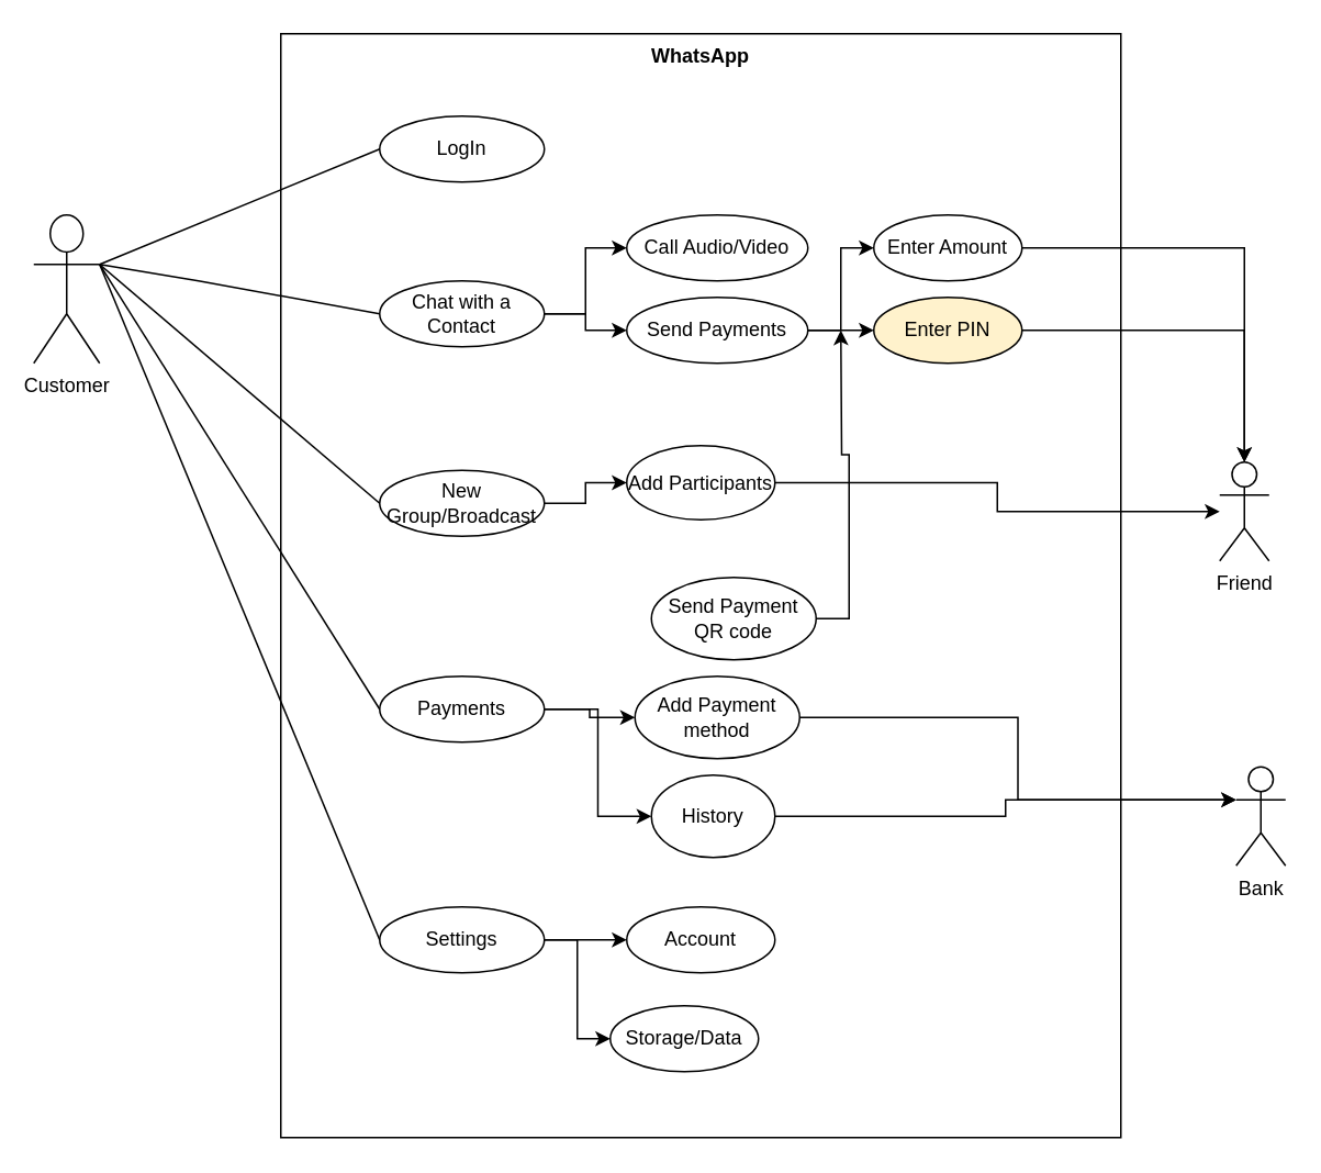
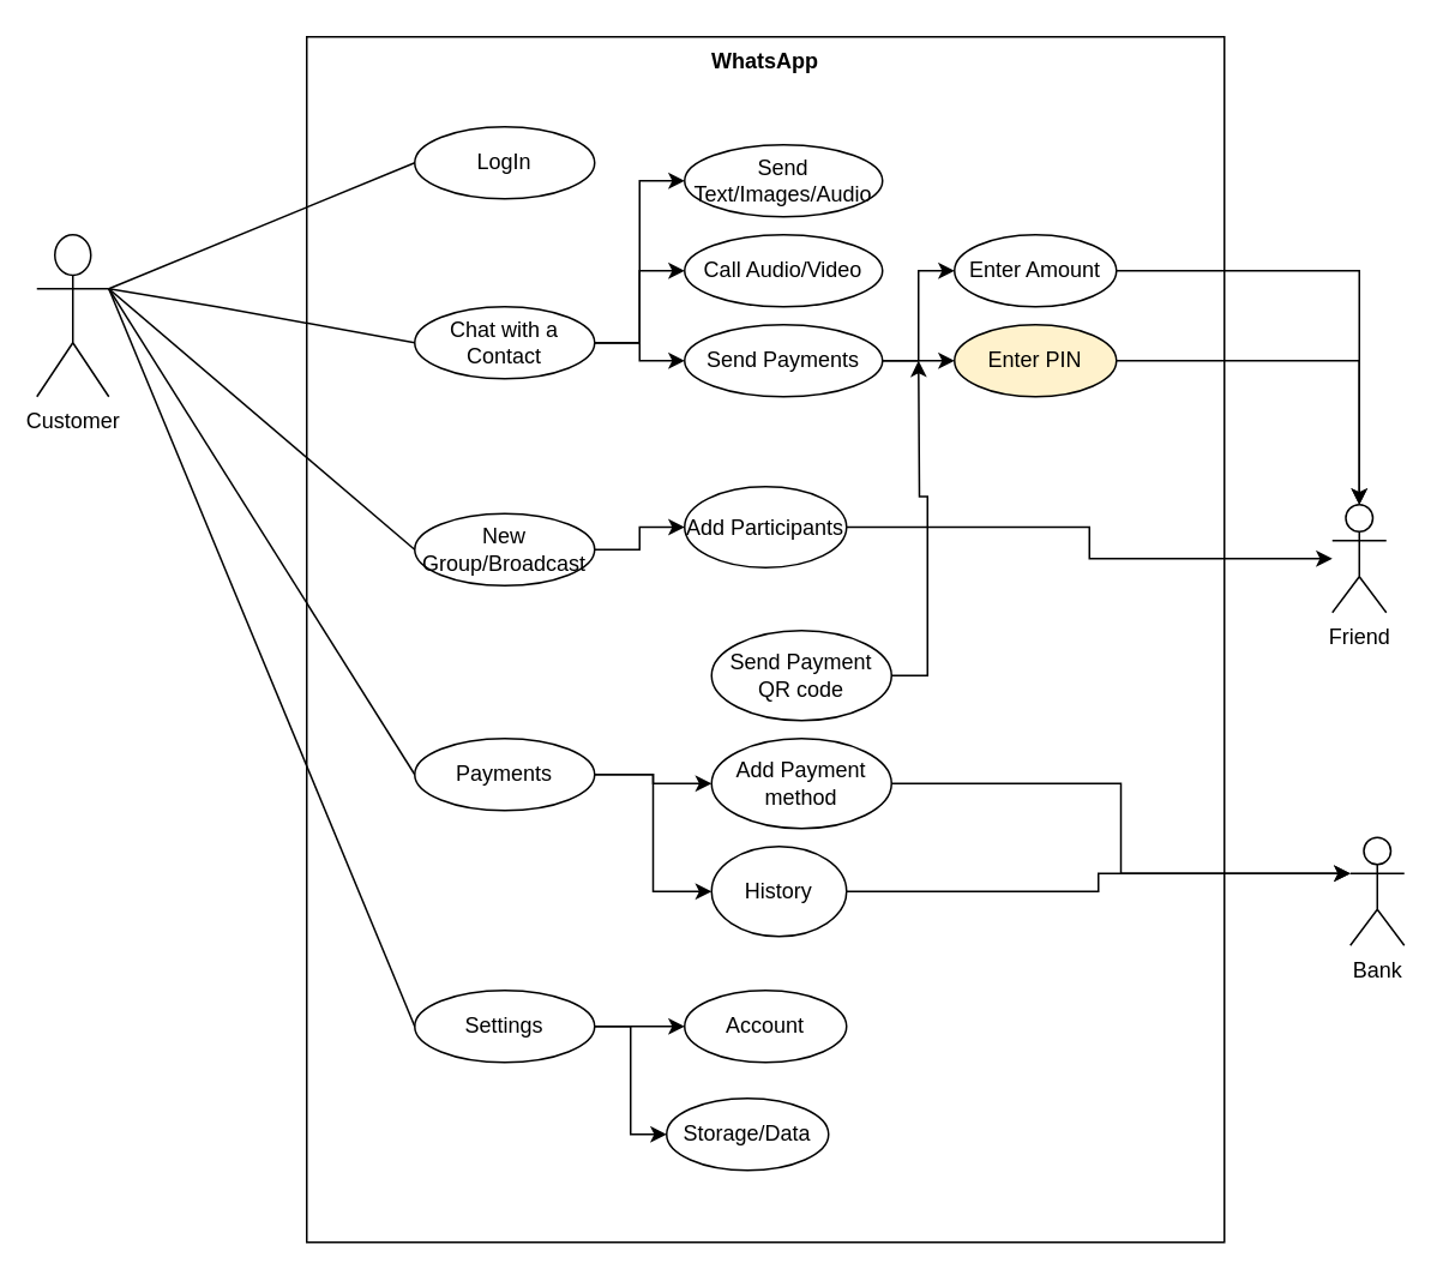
  <mxCell id="0" />
  <mxCell id="1" parent="0" />
  <mxCell id="2" value="WhatsApp" style="shape=rect;html=1;verticalAlign=top;fontStyle=1;whiteSpace=wrap;align=center;" vertex="1" parent="1"><mxGeometry x="170" y="20" width="510" height="670" as="geometry" /></mxCell>
  <mxCell id="3" value="Customer" style="shape=umlActor;verticalLabelPosition=bottom;verticalAlign=top;html=1;outlineConnect=0;" vertex="1" parent="1"><mxGeometry x="20" y="130" width="40" height="90" as="geometry" /></mxCell>
  <mxCell id="4" value="Bank" style="shape=umlActor;verticalLabelPosition=bottom;verticalAlign=top;html=1;outlineConnect=0;" vertex="1" parent="1"><mxGeometry x="750" y="465" width="30" height="60" as="geometry" /></mxCell>
  <mxCell id="5" value="Friend" style="shape=umlActor;verticalLabelPosition=bottom;verticalAlign=top;html=1;outlineConnect=0;" vertex="1" parent="1"><mxGeometry x="740" y="280" width="30" height="60" as="geometry" /></mxCell>
  <mxCell id="6" value="LogIn" style="ellipse;whiteSpace=wrap;html=1;" vertex="1" parent="1"><mxGeometry x="230" y="70" width="100" height="40" as="geometry" /></mxCell>
+ <mxCell id="7" style="edgeStyle=orthogonalEdgeStyle;rounded=0;orthogonalLoop=1;jettySize=auto;html=1;entryX=0;entryY=0.5;entryDx=0;entryDy=0;" edge="1" parent="1" source="10" target="19"><mxGeometry relative="1" as="geometry" /></mxCell>
  <mxCell id="8" style="edgeStyle=orthogonalEdgeStyle;rounded=0;orthogonalLoop=1;jettySize=auto;html=1;exitX=1;exitY=0.5;exitDx=0;exitDy=0;entryX=0;entryY=0.5;entryDx=0;entryDy=0;" edge="1" parent="1" source="10" target="20"><mxGeometry relative="1" as="geometry" /></mxCell>
  <mxCell id="9" style="edgeStyle=orthogonalEdgeStyle;rounded=0;orthogonalLoop=1;jettySize=auto;html=1;exitX=1;exitY=0.5;exitDx=0;exitDy=0;" edge="1" parent="1" source="10" target="23"><mxGeometry relative="1" as="geometry" /></mxCell>
  <mxCell id="10" value="Chat with a Contact" style="ellipse;whiteSpace=wrap;html=1;" vertex="1" parent="1"><mxGeometry x="230" y="170" width="100" height="40" as="geometry" /></mxCell>
  <mxCell id="11" style="edgeStyle=orthogonalEdgeStyle;rounded=0;orthogonalLoop=1;jettySize=auto;html=1;exitX=1;exitY=0.5;exitDx=0;exitDy=0;" edge="1" parent="1" source="12" target="25"><mxGeometry relative="1" as="geometry" /></mxCell>
  <mxCell id="12" value="New Group/Broadcast" style="ellipse;whiteSpace=wrap;html=1;" vertex="1" parent="1"><mxGeometry x="230" y="285" width="100" height="40" as="geometry" /></mxCell>
  <mxCell id="13" style="edgeStyle=orthogonalEdgeStyle;rounded=0;orthogonalLoop=1;jettySize=auto;html=1;" edge="1" parent="1" source="15" target="29"><mxGeometry relative="1" as="geometry" /></mxCell>
  <mxCell id="14" style="edgeStyle=orthogonalEdgeStyle;rounded=0;orthogonalLoop=1;jettySize=auto;html=1;exitX=1;exitY=0.5;exitDx=0;exitDy=0;entryX=0;entryY=0.5;entryDx=0;entryDy=0;" edge="1" parent="1" source="15" target="31"><mxGeometry relative="1" as="geometry" /></mxCell>
  <mxCell id="15" value="Payments" style="ellipse;whiteSpace=wrap;html=1;" vertex="1" parent="1"><mxGeometry x="230" y="410" width="100" height="40" as="geometry" /></mxCell>
  <mxCell id="16" style="edgeStyle=orthogonalEdgeStyle;rounded=0;orthogonalLoop=1;jettySize=auto;html=1;entryX=0;entryY=0.5;entryDx=0;entryDy=0;" edge="1" parent="1" source="18" target="32"><mxGeometry relative="1" as="geometry" /></mxCell>
  <mxCell id="17" style="edgeStyle=orthogonalEdgeStyle;rounded=0;orthogonalLoop=1;jettySize=auto;html=1;entryX=0;entryY=0.5;entryDx=0;entryDy=0;" edge="1" parent="1" source="18" target="33"><mxGeometry relative="1" as="geometry" /></mxCell>
  <mxCell id="18" value="Settings" style="ellipse;whiteSpace=wrap;html=1;" vertex="1" parent="1"><mxGeometry x="230" y="550" width="100" height="40" as="geometry" /></mxCell>
+ <mxCell id="19" value="Send Text/Images/Audio" style="ellipse;whiteSpace=wrap;html=1;" vertex="1" parent="1"><mxGeometry x="380" y="80" width="110" height="40" as="geometry" /></mxCell>
  <mxCell id="20" value="Call Audio/Video" style="ellipse;whiteSpace=wrap;html=1;" vertex="1" parent="1"><mxGeometry x="380" y="130" width="110" height="40" as="geometry" /></mxCell>
  <mxCell id="21" style="edgeStyle=orthogonalEdgeStyle;rounded=0;orthogonalLoop=1;jettySize=auto;html=1;exitX=1;exitY=0.5;exitDx=0;exitDy=0;entryX=0;entryY=0.5;entryDx=0;entryDy=0;" edge="1" parent="1" source="23" target="40"><mxGeometry relative="1" as="geometry" /></mxCell>
  <mxCell id="22" style="edgeStyle=orthogonalEdgeStyle;rounded=0;orthogonalLoop=1;jettySize=auto;html=1;exitX=1;exitY=0.5;exitDx=0;exitDy=0;entryX=0;entryY=0.5;entryDx=0;entryDy=0;" edge="1" parent="1" source="23" target="42"><mxGeometry relative="1" as="geometry" /></mxCell>
  <mxCell id="23" value="Send Payments" style="ellipse;whiteSpace=wrap;html=1;" vertex="1" parent="1"><mxGeometry x="380" y="180" width="110" height="40" as="geometry" /></mxCell>
  <mxCell id="24" style="edgeStyle=orthogonalEdgeStyle;rounded=0;orthogonalLoop=1;jettySize=auto;html=1;exitX=1;exitY=0.5;exitDx=0;exitDy=0;" edge="1" parent="1" source="25" target="5"><mxGeometry relative="1" as="geometry" /></mxCell>
  <mxCell id="25" value="Add Participants" style="ellipse;whiteSpace=wrap;html=1;" vertex="1" parent="1"><mxGeometry x="380" y="270" width="90" height="45" as="geometry" /></mxCell>
  <mxCell id="26" style="edgeStyle=orthogonalEdgeStyle;rounded=0;orthogonalLoop=1;jettySize=auto;html=1;exitX=1;exitY=0.5;exitDx=0;exitDy=0;" edge="1" parent="1" source="27"><mxGeometry relative="1" as="geometry"><mxPoint x="510" y="200" as="targetPoint" /></mxGeometry></mxCell>
  <mxCell id="27" value="&lt;span&gt;Send Payment QR code&lt;/span&gt;" style="ellipse;whiteSpace=wrap;html=1;" vertex="1" parent="1"><mxGeometry x="395" y="350" width="100" height="50" as="geometry" /></mxCell>
  <mxCell id="28" style="edgeStyle=orthogonalEdgeStyle;rounded=0;orthogonalLoop=1;jettySize=auto;html=1;entryX=0;entryY=0.333;entryDx=0;entryDy=0;entryPerimeter=0;" edge="1" parent="1" source="29" target="4"><mxGeometry relative="1" as="geometry" /></mxCell>
- <mxCell id="29" value="Add Payment method" style="ellipse;whiteSpace=wrap;html=1;" vertex="1" parent="1"><mxGeometry x="385" y="410" width="100" height="50" as="geometry" /></mxCell>
+ <mxCell id="29" value="Add Payment method" style="ellipse;whiteSpace=wrap;html=1;" vertex="1" parent="1"><mxGeometry x="395" y="410" width="100" height="50" as="geometry" /></mxCell>
  <mxCell id="30" style="edgeStyle=orthogonalEdgeStyle;rounded=0;orthogonalLoop=1;jettySize=auto;html=1;entryX=0;entryY=0.333;entryDx=0;entryDy=0;entryPerimeter=0;" edge="1" parent="1" source="31" target="4"><mxGeometry relative="1" as="geometry" /></mxCell>
  <mxCell id="31" value="History" style="ellipse;whiteSpace=wrap;html=1;" vertex="1" parent="1"><mxGeometry x="395" y="470" width="75" height="50" as="geometry" /></mxCell>
  <mxCell id="32" value="Account" style="ellipse;whiteSpace=wrap;html=1;" vertex="1" parent="1"><mxGeometry x="380" y="550" width="90" height="40" as="geometry" /></mxCell>
  <mxCell id="33" value="Storage/Data" style="ellipse;whiteSpace=wrap;html=1;" vertex="1" parent="1"><mxGeometry x="370" y="610" width="90" height="40" as="geometry" /></mxCell>
  <mxCell id="34" value="" style="edgeStyle=none;html=1;endArrow=none;verticalAlign=bottom;rounded=0;entryX=0;entryY=0.5;entryDx=0;entryDy=0;" edge="1" parent="1" target="6"><mxGeometry width="160" relative="1" as="geometry"><mxPoint x="60" y="160" as="sourcePoint" /><mxPoint x="220" y="160" as="targetPoint" /></mxGeometry></mxCell>
  <mxCell id="35" value="" style="edgeStyle=none;html=1;endArrow=none;verticalAlign=bottom;rounded=0;entryX=0;entryY=0.5;entryDx=0;entryDy=0;exitX=1;exitY=0.333;exitDx=0;exitDy=0;exitPerimeter=0;" edge="1" parent="1" source="3" target="10"><mxGeometry width="160" relative="1" as="geometry"><mxPoint x="70" y="160" as="sourcePoint" /><mxPoint x="230" y="160" as="targetPoint" /><Array as="points"><mxPoint x="120" y="170" /></Array></mxGeometry></mxCell>
  <mxCell id="36" value="" style="edgeStyle=none;html=1;endArrow=none;verticalAlign=bottom;rounded=0;entryX=0;entryY=0.5;entryDx=0;entryDy=0;" edge="1" parent="1" target="12"><mxGeometry width="160" relative="1" as="geometry"><mxPoint x="60" y="160" as="sourcePoint" /><mxPoint x="220" y="160" as="targetPoint" /></mxGeometry></mxCell>
  <mxCell id="37" value="" style="edgeStyle=none;html=1;endArrow=none;verticalAlign=bottom;rounded=0;entryX=0;entryY=0.5;entryDx=0;entryDy=0;" edge="1" parent="1" target="15"><mxGeometry width="160" relative="1" as="geometry"><mxPoint x="60" y="160" as="sourcePoint" /><mxPoint x="220" y="160" as="targetPoint" /></mxGeometry></mxCell>
  <mxCell id="38" value="" style="edgeStyle=none;html=1;endArrow=none;verticalAlign=bottom;rounded=0;entryX=0;entryY=0.5;entryDx=0;entryDy=0;" edge="1" parent="1" target="18"><mxGeometry width="160" relative="1" as="geometry"><mxPoint x="60" y="160" as="sourcePoint" /><mxPoint x="220" y="160" as="targetPoint" /></mxGeometry></mxCell>
  <mxCell id="39" style="edgeStyle=orthogonalEdgeStyle;rounded=0;orthogonalLoop=1;jettySize=auto;html=1;entryX=0.5;entryY=0;entryDx=0;entryDy=0;entryPerimeter=0;" edge="1" parent="1" source="40" target="5"><mxGeometry relative="1" as="geometry" /></mxCell>
  <mxCell id="40" value="Enter Amount" style="ellipse;whiteSpace=wrap;html=1;" vertex="1" parent="1"><mxGeometry x="530" y="130" width="90" height="40" as="geometry" /></mxCell>
  <mxCell id="41" style="edgeStyle=orthogonalEdgeStyle;rounded=0;orthogonalLoop=1;jettySize=auto;html=1;entryX=0.5;entryY=0;entryDx=0;entryDy=0;entryPerimeter=0;" edge="1" parent="1" source="42" target="5"><mxGeometry relative="1" as="geometry"><Array as="points"><mxPoint x="755" y="200" /></Array></mxGeometry></mxCell>
  <mxCell id="42" value="Enter PIN" style="ellipse;whiteSpace=wrap;html=1;fillColor=#fff2cc;" vertex="1" parent="1"><mxGeometry x="530" y="180" width="90" height="40" as="geometry" /></mxCell>
